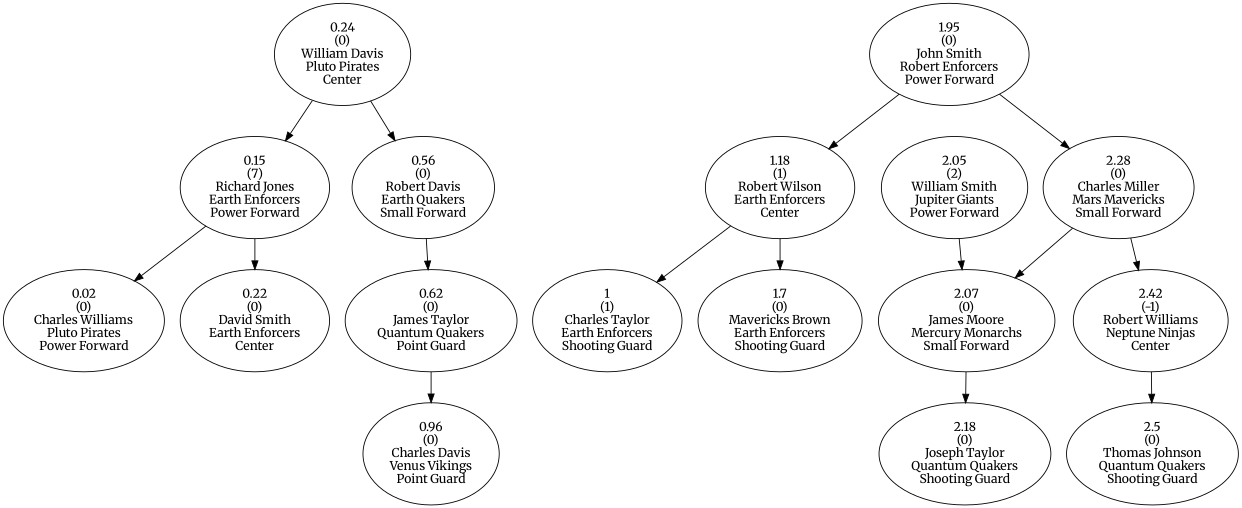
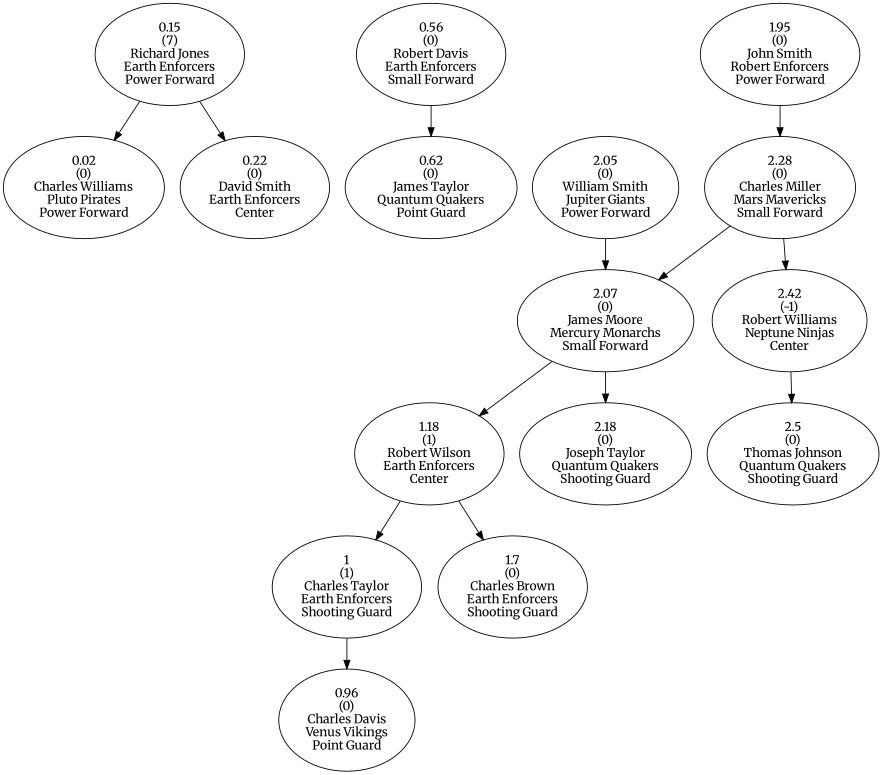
  digraph {
    fontname=Merriweather
    node [fontname=Merriweather]
    edge [fontname=Merriweather]
-   n1 [label="0.24\n(0)\nWilliam Davis\nPluto Pirates\nCenter"]
    n2 [label="0.15\n(7)\nRichard Jones\nEarth Enforcers\nPower Forward"]
-   n3 [label="0.56\n(0)\nRobert Davis\nEarth Quakers\nSmall Forward"]
+   n3 [label="0.56\n(0)\nRobert Davis\nEarth Enforcers\nSmall Forward"]
    n4 [label="1.95\n(0)\nJohn Smith\nRobert Enforcers\nPower Forward"]
    n5 [label="1.18\n(1)\nRobert Wilson\nEarth Enforcers\nCenter"]
    n6 [label="2.28\n(0)\nCharles Miller\nMars Mavericks\nSmall Forward"]
    n7 [label="0.02\n(0)\nCharles Williams\nPluto Pirates\nPower Forward"]
    n8 [label="0.22\n(0)\nDavid Smith\nEarth Enforcers\nCenter"]
    n9 [label="0.62\n(0)\nJames Taylor\nQuantum Quakers\nPoint Guard"]
    n10 [label="1\n(1)\nCharles Taylor\nEarth Enforcers\nShooting Guard"]
-   n11 [label="1.7\n(0)\nMavericks Brown\nEarth Enforcers\nShooting Guard"]
+   n11 [label="1.7\n(0)\nCharles Brown\nEarth Enforcers\nShooting Guard"]
    n12 [label="2.07\n(0)\nJames Moore\nMercury Monarchs\nSmall Forward"]
    n13 [label="2.42\n(-1)\nRobert Williams\nNeptune Ninjas\nCenter"]
    n14 [label="0.96\n(0)\nCharles Davis\nVenus Vikings\nPoint Guard"]
    n15 [label="2.18\n(0)\nJoseph Taylor\nQuantum Quakers\nShooting Guard"]
    n16 [label="2.5\n(0)\nThomas Johnson\nQuantum Quakers\nShooting Guard"]
-   n17 [label="2.05\n(2)\nWilliam Smith\nJupiter Giants\nPower Forward"]
-   n1 -> n2
-   n1 -> n3
+   n17 [label="2.05\n(0)\nWilliam Smith\nJupiter Giants\nPower Forward"]
    n2 -> n7
    n2 -> n8
    n3 -> n9
-   n4 -> n5
+   n12 -> n5
    n4 -> n6
    n5 -> n10
    n5 -> n11
    n6 -> n12
    n6 -> n13
-   n9 -> n14
+   n10 -> n14
    n12 -> n15
    n13 -> n16
    n17 -> n12
  }
